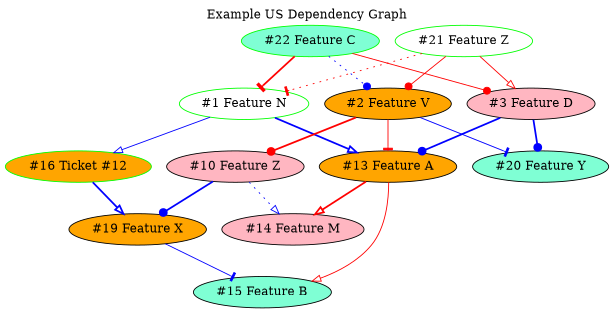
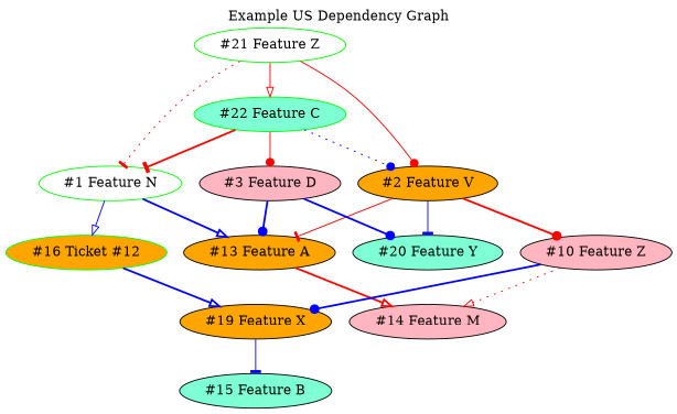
  digraph {
    label="Example US Dependency Graph"
    labelloc=t
    node [color=black fillcolor=orange style=filled]
    edge [arrowhead=onormal color=blue style=bold]
    n1 [color=green fillcolor=white label="#1 Feature N"]
    n2 [label="#13 Feature A"]
    n3 [color=green label="#16 Ticket #12"]
    n4 [fillcolor=lightpink label="#14 Feature M"]
    n5 [fillcolor=aquamarine label="#15 Feature B"]
    n6 [label="#19 Feature X"]
    n7 [fillcolor=lightpink label="#10 Feature Z"]
    n8 [label="#2 Feature V"]
    n9 [fillcolor=aquamarine label="#20 Feature Y"]
    n10 [color=green fillcolor=white label="#21 Feature Z"]
    n11 [fillcolor=lightpink label="#3 Feature D"]
    n12 [color=green fillcolor=aquamarine label="#22 Feature C"]
    n1 -> n2
    n1 -> n3 [style=solid]
    n2 -> n4 [color=red]
-   n2 -> n5 [color=red style=solid]
    n3 -> n6
    n6 -> n5 [arrowhead=tee style=solid]
-   n7 -> n4 [style=dotted]
+   n7 -> n4 [color=red style=dotted]
    n7 -> n6 [arrowhead=dot]
    n8 -> n2 [arrowhead=tee color=red style=solid]
    n8 -> n7 [arrowhead=dot color=red]
    n8 -> n9 [arrowhead=tee style=solid]
    n10 -> n1 [arrowhead=tee color=red style=dotted]
    n10 -> n8 [arrowhead=dot color=red style=solid]
-   n10 -> n11 [color=red style=solid]
+   n10 -> n12 [color=red style=solid]
    n11 -> n2 [arrowhead=dot]
    n11 -> n9 [arrowhead=dot]
    n12 -> n1 [arrowhead=tee color=red]
    n12 -> n8 [arrowhead=dot style=dotted]
    n12 -> n11 [arrowhead=dot color=red style=solid]
  }
